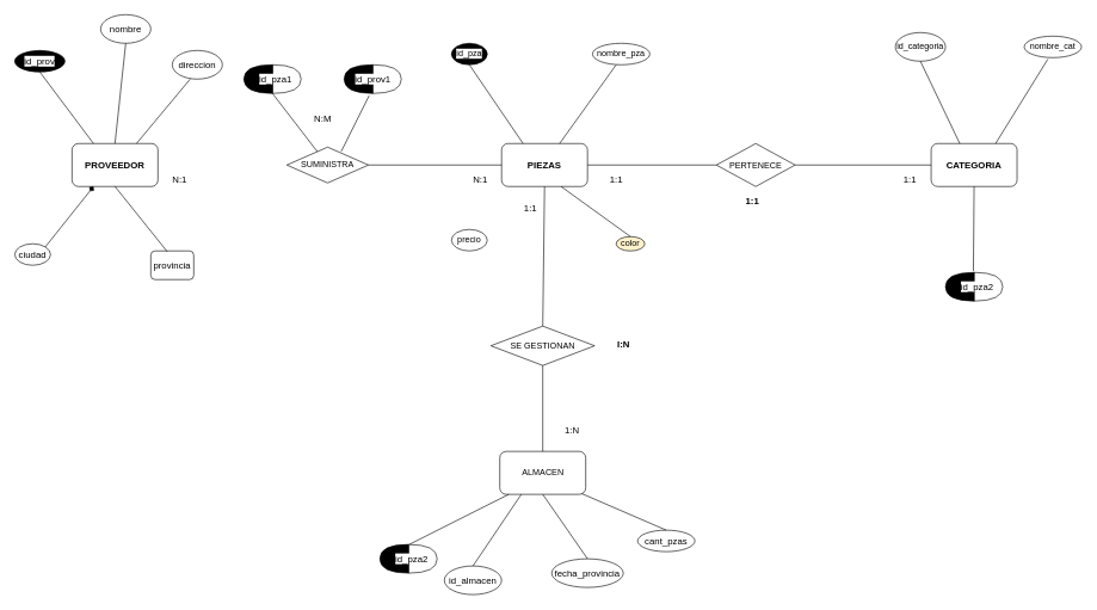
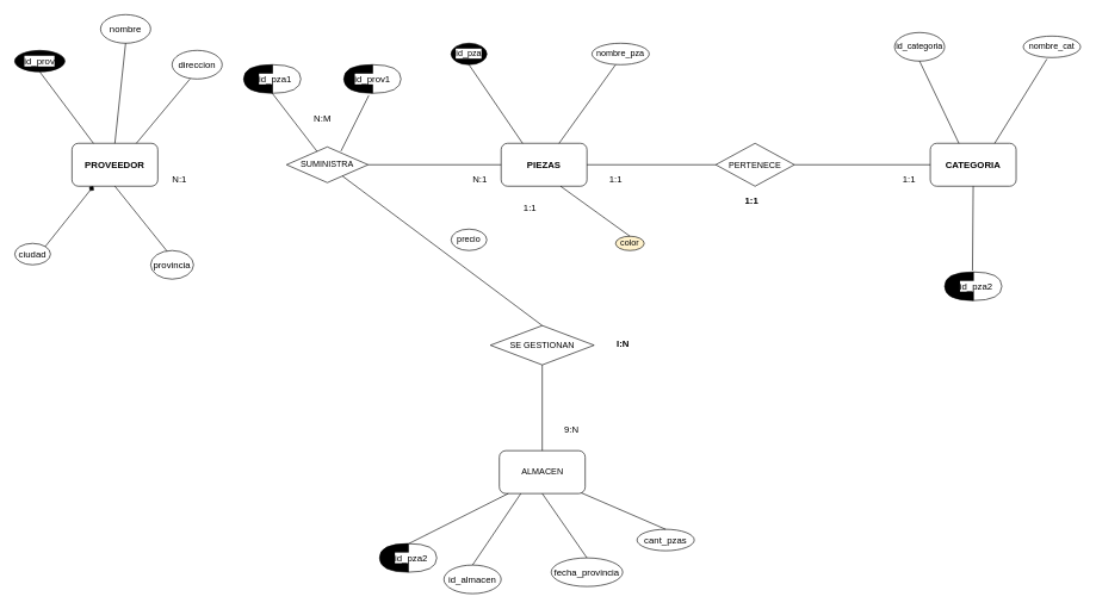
  <mxCell id="0" />
  <mxCell id="1" parent="0" />
  <mxCell id="2" value="&lt;b&gt;&lt;font style=&quot;font-size: 13px;&quot;&gt;PROVEEDOR&lt;/font&gt;&lt;/b&gt;" style="rounded=1;whiteSpace=wrap;html=1;" parent="1" vertex="1"><mxGeometry x="100" y="200" width="120" height="60" as="geometry" /></mxCell>
  <mxCell id="3" value="SUMINISTRA" style="rhombus;whiteSpace=wrap;html=1;" parent="1" vertex="1"><mxGeometry x="400" y="205" width="114" height="50" as="geometry" /></mxCell>
  <mxCell id="4" value="&lt;font style=&quot;font-size: 13px;&quot;&gt;&lt;b&gt;PIEZAS&lt;/b&gt;&lt;/font&gt;" style="rounded=1;whiteSpace=wrap;html=1;" parent="1" vertex="1"><mxGeometry x="700" y="200" width="120" height="60" as="geometry" /></mxCell>
  <mxCell id="5" value="" style="endArrow=none;html=1;rounded=0;fontSize=13;entryX=0;entryY=0.5;entryDx=0;entryDy=0;exitX=1;exitY=0.5;exitDx=0;exitDy=0;" parent="1" source="3" target="4" edge="1"><mxGeometry width="50" height="50" relative="1" as="geometry"><mxPoint x="550" y="260" as="sourcePoint" /><mxPoint x="570" y="330" as="targetPoint" /><Array as="points" /></mxGeometry></mxCell>
  <mxCell id="6" value="&lt;font style=&quot;font-size: 12px;&quot;&gt;PERTENECE&lt;/font&gt;" style="rhombus;whiteSpace=wrap;html=1;fontSize=13;" parent="1" vertex="1"><mxGeometry x="1000" y="200" width="110" height="60" as="geometry" /></mxCell>
  <mxCell id="7" value="&lt;font style=&quot;font-size: 13px;&quot;&gt;&lt;b&gt;CATEGORIA&lt;/b&gt;&lt;/font&gt;" style="rounded=1;whiteSpace=wrap;html=1;fontSize=12;" parent="1" vertex="1"><mxGeometry x="1300" y="200" width="120" height="60" as="geometry" /></mxCell>
  <mxCell id="8" value="" style="endArrow=none;html=1;rounded=0;fontSize=13;exitX=1;exitY=0.5;exitDx=0;exitDy=0;entryX=0;entryY=0.5;entryDx=0;entryDy=0;" parent="1" source="4" target="6" edge="1"><mxGeometry width="50" height="50" relative="1" as="geometry"><mxPoint x="890" y="310" as="sourcePoint" /><mxPoint x="940" y="260" as="targetPoint" /></mxGeometry></mxCell>
  <mxCell id="9" value="" style="endArrow=none;html=1;rounded=0;fontSize=13;exitX=1;exitY=0.5;exitDx=0;exitDy=0;entryX=0;entryY=0.5;entryDx=0;entryDy=0;" parent="1" source="6" target="7" edge="1"><mxGeometry width="50" height="50" relative="1" as="geometry"><mxPoint x="1200" y="260" as="sourcePoint" /><mxPoint x="1250" y="210" as="targetPoint" /></mxGeometry></mxCell>
  <mxCell id="10" value="&lt;span style=&quot;background-color: rgb(255, 255, 255);&quot;&gt;id_prov&lt;/span&gt;" style="ellipse;whiteSpace=wrap;html=1;fontSize=13;fillColor=#000000;" parent="1" vertex="1"><mxGeometry x="20" y="70" width="70" height="30" as="geometry" /></mxCell>
  <mxCell id="11" value="nombre" style="ellipse;whiteSpace=wrap;html=1;fontSize=13;" parent="1" vertex="1"><mxGeometry x="140" y="20" width="70" height="40" as="geometry" /></mxCell>
  <mxCell id="12" value="direccion" style="ellipse;whiteSpace=wrap;html=1;fontSize=13;" parent="1" vertex="1"><mxGeometry x="240" y="70" width="70" height="40" as="geometry" /></mxCell>
  <mxCell id="13" value="ciudad" style="ellipse;whiteSpace=wrap;html=1;fontSize=13;" parent="1" vertex="1"><mxGeometry x="20" y="340" width="50" height="30" as="geometry" /></mxCell>
- <mxCell id="14" value="provincia" style="whiteSpace=wrap;html=1;fontSize=13;rounded=1;" parent="1" vertex="1"><mxGeometry x="210" y="350" width="60" height="40" as="geometry" /></mxCell>
+ <mxCell id="14" value="provincia" style="ellipse;whiteSpace=wrap;html=1;fontSize=13;" parent="1" vertex="1"><mxGeometry x="210" y="350" width="60" height="40" as="geometry" /></mxCell>
  <mxCell id="15" value="" style="endArrow=none;html=1;rounded=0;fontSize=13;entryX=0.5;entryY=1;entryDx=0;entryDy=0;exitX=0.25;exitY=0;exitDx=0;exitDy=0;" parent="1" source="2" target="10" edge="1"><mxGeometry width="50" height="50" relative="1" as="geometry"><mxPoint x="290" y="360" as="sourcePoint" /><mxPoint x="340" y="310" as="targetPoint" /></mxGeometry></mxCell>
  <mxCell id="16" value="" style="endArrow=none;html=1;rounded=0;fontSize=13;entryX=0.5;entryY=1;entryDx=0;entryDy=0;exitX=0.5;exitY=0;exitDx=0;exitDy=0;" parent="1" source="2" target="11" edge="1"><mxGeometry width="50" height="50" relative="1" as="geometry"><mxPoint x="150" y="140" as="sourcePoint" /><mxPoint x="200" y="90" as="targetPoint" /></mxGeometry></mxCell>
  <mxCell id="17" value="" style="endArrow=diamond;html=1;rounded=0;fontSize=13;exitX=1;exitY=0;exitDx=0;exitDy=0;entryX=0.25;entryY=1;entryDx=0;entryDy=0;" parent="1" source="13" target="2" edge="1"><mxGeometry width="50" height="50" relative="1" as="geometry"><mxPoint x="80" y="330" as="sourcePoint" /><mxPoint x="130" y="280" as="targetPoint" /></mxGeometry></mxCell>
  <mxCell id="18" value="" style="endArrow=none;html=1;rounded=0;fontSize=13;exitX=0.383;exitY=0.025;exitDx=0;exitDy=0;exitPerimeter=0;entryX=0.5;entryY=1;entryDx=0;entryDy=0;" parent="1" source="14" target="2" edge="1"><mxGeometry width="50" height="50" relative="1" as="geometry"><mxPoint x="160" y="320" as="sourcePoint" /><mxPoint x="210" y="270" as="targetPoint" /></mxGeometry></mxCell>
  <mxCell id="19" value="" style="endArrow=none;html=1;rounded=0;fontSize=13;exitX=0.75;exitY=0;exitDx=0;exitDy=0;" parent="1" source="2" edge="1"><mxGeometry width="50" height="50" relative="1" as="geometry"><mxPoint x="215" y="160" as="sourcePoint" /><mxPoint x="265" y="110" as="targetPoint" /></mxGeometry></mxCell>
  <mxCell id="20" value="" style="shape=or;whiteSpace=wrap;html=1;fontSize=13;" parent="1" vertex="1"><mxGeometry x="380" y="90" width="40" height="40" as="geometry" /></mxCell>
  <mxCell id="21" value="" style="shape=or;whiteSpace=wrap;html=1;fontSize=13;rotation=-180;fillColor=#000000;" parent="1" vertex="1"><mxGeometry x="340" y="90" width="40" height="40" as="geometry" /></mxCell>
  <mxCell id="22" value="" style="shape=or;whiteSpace=wrap;html=1;fontSize=13;" parent="1" vertex="1"><mxGeometry x="520" y="90" width="40" height="40" as="geometry" /></mxCell>
  <mxCell id="23" value="" style="shape=or;whiteSpace=wrap;html=1;fontSize=13;rotation=-180;fillColor=#000000;" parent="1" vertex="1"><mxGeometry x="480" y="90" width="40" height="40" as="geometry" /></mxCell>
  <mxCell id="24" value="&lt;span style=&quot;background-color: rgb(255, 255, 255);&quot;&gt;id_pza1&lt;/span&gt;" style="text;html=1;align=center;verticalAlign=middle;resizable=0;points=[];autosize=1;strokeColor=none;fillColor=none;fontSize=13;" parent="1" vertex="1"><mxGeometry x="354" y="100" width="60" height="20" as="geometry" /></mxCell>
  <mxCell id="25" value="&lt;span style=&quot;background-color: rgb(255, 255, 255);&quot;&gt;id_prov1&lt;/span&gt;" style="text;html=1;align=center;verticalAlign=middle;resizable=0;points=[];autosize=1;strokeColor=none;fillColor=none;fontSize=13;" parent="1" vertex="1"><mxGeometry x="485" y="100" width="70" height="20" as="geometry" /></mxCell>
  <mxCell id="26" value="" style="endArrow=none;html=1;rounded=0;fontSize=13;fontColor=#000000;entryX=0;entryY=1;entryDx=0;entryDy=0;entryPerimeter=0;" parent="1" source="3" target="20" edge="1"><mxGeometry width="50" height="50" relative="1" as="geometry"><mxPoint x="370" y="190" as="sourcePoint" /><mxPoint x="420" y="140" as="targetPoint" /></mxGeometry></mxCell>
  <mxCell id="27" value="" style="endArrow=none;html=1;rounded=0;fontSize=13;fontColor=#000000;entryX=0.125;entryY=-0.075;entryDx=0;entryDy=0;entryPerimeter=0;exitX=0.667;exitY=0.12;exitDx=0;exitDy=0;exitPerimeter=0;" parent="1" source="3" target="23" edge="1"><mxGeometry width="50" height="50" relative="1" as="geometry"><mxPoint x="490" y="190" as="sourcePoint" /><mxPoint x="540" y="140" as="targetPoint" /></mxGeometry></mxCell>
  <mxCell id="28" value="N:M" style="text;html=1;align=center;verticalAlign=middle;resizable=0;points=[];autosize=1;strokeColor=none;fillColor=none;fontSize=13;fontColor=#000000;" parent="1" vertex="1"><mxGeometry x="430" y="155" width="40" height="20" as="geometry" /></mxCell>
  <mxCell id="29" value="&lt;span style=&quot;background-color: rgb(255, 255, 255);&quot;&gt;id_pza&lt;/span&gt;" style="ellipse;whiteSpace=wrap;html=1;fillColor=#000000;" vertex="1" parent="1"><mxGeometry x="630" y="60" width="50" height="30" as="geometry" /></mxCell>
  <mxCell id="30" value="nombre_pza" style="ellipse;whiteSpace=wrap;html=1;" vertex="1" parent="1"><mxGeometry x="827" y="60" width="80" height="30" as="geometry" /></mxCell>
  <mxCell id="31" value="color" style="ellipse;whiteSpace=wrap;html=1;fillColor=#fff2cc;" vertex="1" parent="1"><mxGeometry x="860" y="330" width="40" height="20" as="geometry" /></mxCell>
  <mxCell id="32" value="precio" style="ellipse;whiteSpace=wrap;html=1;" vertex="1" parent="1"><mxGeometry x="630" y="320" width="50" height="30" as="geometry" /></mxCell>
  <mxCell id="33" value="" style="endArrow=none;html=1;rounded=0;exitX=0.5;exitY=1;exitDx=0;exitDy=0;entryX=0.25;entryY=0;entryDx=0;entryDy=0;" edge="1" parent="1" source="29" target="4"><mxGeometry width="50" height="50" relative="1" as="geometry"><mxPoint x="680" y="160" as="sourcePoint" /><mxPoint x="730" y="110" as="targetPoint" /></mxGeometry></mxCell>
  <mxCell id="34" value="" style="endArrow=none;html=1;rounded=0;exitX=0.5;exitY=1;exitDx=0;exitDy=0;entryX=0.675;entryY=0;entryDx=0;entryDy=0;entryPerimeter=0;" edge="1" parent="1" target="4"><mxGeometry width="50" height="50" relative="1" as="geometry"><mxPoint x="860" y="90" as="sourcePoint" /><mxPoint x="935" y="200" as="targetPoint" /></mxGeometry></mxCell>
  <mxCell id="35" value="" style="endArrow=none;html=1;rounded=0;entryX=0.692;entryY=1;entryDx=0;entryDy=0;exitX=0.5;exitY=0;exitDx=0;exitDy=0;entryPerimeter=0;" edge="1" parent="1" source="31" target="4"><mxGeometry width="50" height="50" relative="1" as="geometry"><mxPoint x="665" y="330" as="sourcePoint" /><mxPoint x="740" y="270" as="targetPoint" /></mxGeometry></mxCell>
  <mxCell id="36" value="nombre_cat" style="ellipse;whiteSpace=wrap;html=1;" vertex="1" parent="1"><mxGeometry x="1430" y="50" width="80" height="30" as="geometry" /></mxCell>
  <mxCell id="37" value="id_categoria" style="ellipse;whiteSpace=wrap;html=1;" vertex="1" parent="1"><mxGeometry x="1250" y="45" width="70" height="40" as="geometry" /></mxCell>
  <mxCell id="38" value="SE GESTIONAN" style="rhombus;whiteSpace=wrap;html=1;" vertex="1" parent="1"><mxGeometry x="685" y="455" width="145" height="55" as="geometry" /></mxCell>
  <mxCell id="39" value="ALMACEN" style="rounded=1;whiteSpace=wrap;html=1;" vertex="1" parent="1"><mxGeometry x="697.5" y="630" width="120" height="60" as="geometry" /></mxCell>
- <mxCell id="40" value="" style="endArrow=none;html=1;rounded=0;entryX=0.5;entryY=1;entryDx=0;entryDy=0;exitX=0.5;exitY=0;exitDx=0;exitDy=0;" edge="1" parent="1" source="38" target="4"><mxGeometry width="50" height="50" relative="1" as="geometry"><mxPoint x="740" y="400" as="sourcePoint" /><mxPoint x="790" y="350" as="targetPoint" /></mxGeometry></mxCell>
+ <mxCell id="40" value="" style="endArrow=none;html=1;rounded=0;exitX=0.5;exitY=0;exitDx=0;exitDy=0;" edge="1" parent="1" source="38" target="3"><mxGeometry width="50" height="50" relative="1" as="geometry"><mxPoint x="740" y="400" as="sourcePoint" /><mxPoint x="790" y="350" as="targetPoint" /></mxGeometry></mxCell>
  <mxCell id="41" value="" style="endArrow=none;html=1;rounded=0;entryX=0.5;entryY=1;entryDx=0;entryDy=0;exitX=0.5;exitY=0;exitDx=0;exitDy=0;" edge="1" parent="1" source="39" target="38"><mxGeometry width="50" height="50" relative="1" as="geometry"><mxPoint x="730" y="600" as="sourcePoint" /><mxPoint x="780" y="550" as="targetPoint" /></mxGeometry></mxCell>
  <mxCell id="42" value="&lt;b&gt;&lt;font style=&quot;font-size: 13px;&quot;&gt;I:N&lt;/font&gt;&lt;/b&gt;" style="text;html=1;align=center;verticalAlign=middle;resizable=0;points=[];autosize=1;strokeColor=none;fillColor=none;" vertex="1" parent="1"><mxGeometry x="855" y="470" width="30" height="20" as="geometry" /></mxCell>
  <mxCell id="43" value="" style="shape=or;whiteSpace=wrap;html=1;fontSize=13;" vertex="1" parent="1"><mxGeometry x="570" y="760" width="40" height="40" as="geometry" /></mxCell>
  <mxCell id="44" value="" style="shape=or;whiteSpace=wrap;html=1;fontSize=13;rotation=-180;fillColor=#000000;" vertex="1" parent="1"><mxGeometry x="530" y="760" width="40" height="40" as="geometry" /></mxCell>
  <mxCell id="45" value="&lt;span style=&quot;background-color: rgb(255, 255, 255);&quot;&gt;id_pza2&lt;/span&gt;" style="text;html=1;align=center;verticalAlign=middle;resizable=0;points=[];autosize=1;strokeColor=none;fillColor=none;fontSize=13;" vertex="1" parent="1"><mxGeometry x="544" y="770" width="60" height="20" as="geometry" /></mxCell>
  <mxCell id="46" value="&lt;span style=&quot;background-color: rgb(255, 255, 255);&quot;&gt;id_almacen&lt;/span&gt;" style="ellipse;whiteSpace=wrap;html=1;fontSize=13;" vertex="1" parent="1"><mxGeometry x="620" y="790" width="80" height="40" as="geometry" /></mxCell>
  <mxCell id="47" value="fecha_provincia" style="ellipse;whiteSpace=wrap;html=1;fontSize=13;" vertex="1" parent="1"><mxGeometry x="770" y="780" width="100" height="40" as="geometry" /></mxCell>
  <mxCell id="48" value="cant_pzas" style="ellipse;whiteSpace=wrap;html=1;fontSize=13;" vertex="1" parent="1"><mxGeometry x="890" y="740" width="80" height="30" as="geometry" /></mxCell>
  <mxCell id="49" value="" style="endArrow=none;html=1;rounded=0;fontSize=13;exitX=0.025;exitY=0;exitDx=0;exitDy=0;exitPerimeter=0;" edge="1" parent="1" source="43"><mxGeometry width="50" height="50" relative="1" as="geometry"><mxPoint x="620" y="740" as="sourcePoint" /><mxPoint x="710" y="690" as="targetPoint" /></mxGeometry></mxCell>
  <mxCell id="50" value="" style="endArrow=none;html=1;rounded=0;fontSize=13;exitX=0.5;exitY=0;exitDx=0;exitDy=0;entryX=0.25;entryY=1;entryDx=0;entryDy=0;" edge="1" parent="1" source="46" target="39"><mxGeometry width="50" height="50" relative="1" as="geometry"><mxPoint x="720" y="600" as="sourcePoint" /><mxPoint x="770" y="550" as="targetPoint" /></mxGeometry></mxCell>
  <mxCell id="51" value="" style="endArrow=none;html=1;rounded=0;fontSize=13;entryX=0.5;entryY=1;entryDx=0;entryDy=0;exitX=0.5;exitY=0;exitDx=0;exitDy=0;" edge="1" parent="1" source="47" target="39"><mxGeometry width="50" height="50" relative="1" as="geometry"><mxPoint x="770" y="750" as="sourcePoint" /><mxPoint x="820" y="700" as="targetPoint" /></mxGeometry></mxCell>
  <mxCell id="52" value="" style="endArrow=none;html=1;rounded=0;fontSize=13;entryX=0.954;entryY=0.983;entryDx=0;entryDy=0;entryPerimeter=0;exitX=0.5;exitY=0;exitDx=0;exitDy=0;" edge="1" parent="1" source="48" target="39"><mxGeometry width="50" height="50" relative="1" as="geometry"><mxPoint x="890" y="710" as="sourcePoint" /><mxPoint x="940" y="660" as="targetPoint" /></mxGeometry></mxCell>
  <mxCell id="53" value="1:1" style="text;html=1;align=center;verticalAlign=middle;resizable=0;points=[];autosize=1;strokeColor=none;fillColor=none;fontSize=13;" vertex="1" parent="1"><mxGeometry x="725" y="280" width="30" height="20" as="geometry" /></mxCell>
- <mxCell id="54" value="1:N" style="text;html=1;align=center;verticalAlign=middle;resizable=0;points=[];autosize=1;strokeColor=none;fillColor=none;fontSize=13;" vertex="1" parent="1"><mxGeometry x="777.5" y="590" width="40" height="20" as="geometry" /></mxCell>
+ <mxCell id="54" value="9:N" style="text;html=1;align=center;verticalAlign=middle;resizable=0;points=[];autosize=1;strokeColor=none;fillColor=none;fontSize=13;" vertex="1" parent="1"><mxGeometry x="777.5" y="590" width="40" height="20" as="geometry" /></mxCell>
  <mxCell id="55" value="&lt;b&gt;&lt;font style=&quot;font-size: 13px;&quot;&gt;1:1&lt;/font&gt;&lt;/b&gt;" style="text;html=1;align=center;verticalAlign=middle;resizable=0;points=[];autosize=1;strokeColor=none;fillColor=none;fontSize=13;" vertex="1" parent="1"><mxGeometry x="1035" y="270" width="30" height="20" as="geometry" /></mxCell>
  <mxCell id="56" value="" style="shape=or;whiteSpace=wrap;html=1;fontSize=13;" vertex="1" parent="1"><mxGeometry x="1360" y="380" width="40" height="40" as="geometry" /></mxCell>
  <mxCell id="57" value="" style="shape=or;whiteSpace=wrap;html=1;fontSize=13;rotation=-180;fillColor=#000000;" vertex="1" parent="1"><mxGeometry x="1320" y="380" width="40" height="40" as="geometry" /></mxCell>
  <mxCell id="58" value="&lt;span style=&quot;background-color: rgb(255, 255, 255);&quot;&gt;id_pza2&lt;/span&gt;" style="text;html=1;align=center;verticalAlign=middle;resizable=0;points=[];autosize=1;strokeColor=none;fillColor=none;fontSize=13;" vertex="1" parent="1"><mxGeometry x="1334" y="390" width="60" height="20" as="geometry" /></mxCell>
  <mxCell id="59" value="" style="endArrow=none;html=1;rounded=0;fontSize=13;entryX=0.5;entryY=1;entryDx=0;entryDy=0;exitX=0.025;exitY=1.05;exitDx=0;exitDy=0;exitPerimeter=0;" edge="1" parent="1" source="57" target="7"><mxGeometry width="50" height="50" relative="1" as="geometry"><mxPoint x="1340" y="340" as="sourcePoint" /><mxPoint x="1390" y="290" as="targetPoint" /></mxGeometry></mxCell>
  <mxCell id="60" value="" style="endArrow=none;html=1;rounded=0;fontSize=13;entryX=0.5;entryY=1;entryDx=0;entryDy=0;exitX=0.333;exitY=0;exitDx=0;exitDy=0;exitPerimeter=0;" edge="1" parent="1" source="7" target="37"><mxGeometry width="50" height="50" relative="1" as="geometry"><mxPoint x="1310" y="160" as="sourcePoint" /><mxPoint x="1360" y="110" as="targetPoint" /></mxGeometry></mxCell>
  <mxCell id="61" value="" style="endArrow=none;html=1;rounded=0;fontSize=13;entryX=0.413;entryY=1.067;entryDx=0;entryDy=0;entryPerimeter=0;exitX=0.75;exitY=0;exitDx=0;exitDy=0;" edge="1" parent="1" source="7" target="36"><mxGeometry width="50" height="50" relative="1" as="geometry"><mxPoint x="1410" y="170" as="sourcePoint" /><mxPoint x="1460" y="120" as="targetPoint" /></mxGeometry></mxCell>
  <mxCell id="62" value="1:1" style="text;html=1;align=center;verticalAlign=middle;resizable=0;points=[];autosize=1;strokeColor=none;fillColor=none;fontSize=13;" vertex="1" parent="1"><mxGeometry x="845" y="240" width="30" height="20" as="geometry" /></mxCell>
  <mxCell id="63" value="1:1" style="text;html=1;align=center;verticalAlign=middle;resizable=0;points=[];autosize=1;strokeColor=none;fillColor=none;fontSize=13;" vertex="1" parent="1"><mxGeometry x="1255" y="240" width="30" height="20" as="geometry" /></mxCell>
  <mxCell id="64" value="N:1" style="text;html=1;align=center;verticalAlign=middle;resizable=0;points=[];autosize=1;strokeColor=none;fillColor=none;fontSize=13;" vertex="1" parent="1"><mxGeometry x="230" y="240" width="40" height="20" as="geometry" /></mxCell>
  <mxCell id="65" value="N:1" style="text;html=1;align=center;verticalAlign=middle;resizable=0;points=[];autosize=1;strokeColor=none;fillColor=none;fontSize=13;" vertex="1" parent="1"><mxGeometry x="650" y="240" width="40" height="20" as="geometry" /></mxCell>
